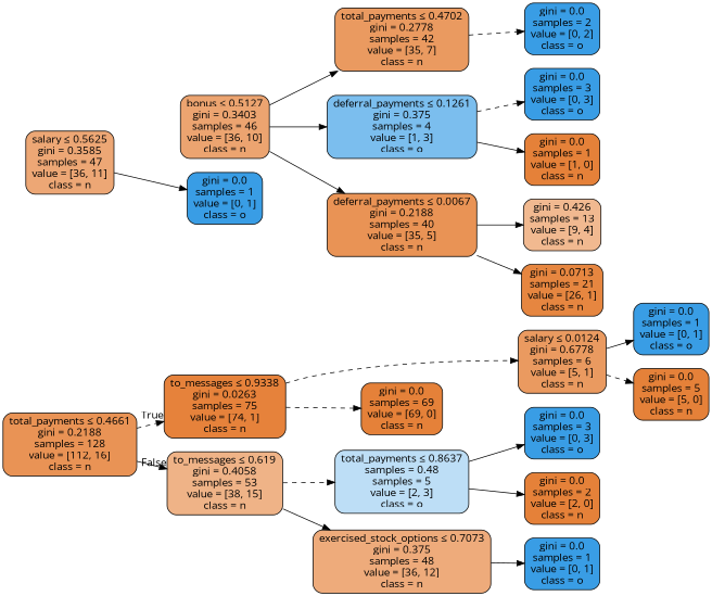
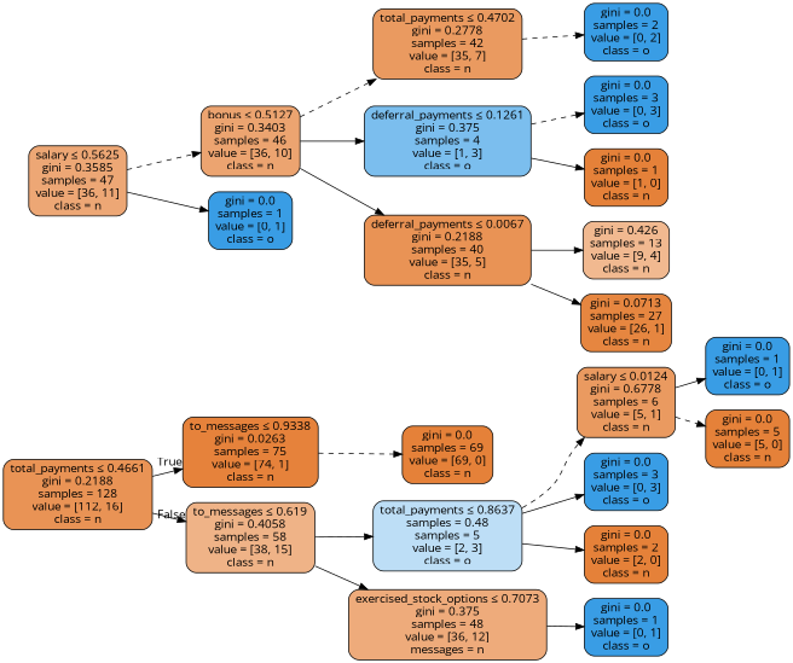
  digraph {
    fontname="Open Sans"
    rankdir=LR
    node [color=black fillcolor="#399de5ff" fontname="Open Sans" shape=box style="filled, rounded"]
    edge [fontname="Open Sans" style=solid]
    n1 [fillcolor="#e58139db" label=<total_payments &le; 0.4661<br/>gini = 0.2188<br/>samples = 128<br/>value = [112, 16]<br/>class = n>]
    n2 [fillcolor="#e58139fc" label=<to_messages &le; 0.9338<br/>gini = 0.0263<br/>samples = 75<br/>value = [74, 1]<br/>class = n>]
-   n3 [fillcolor="#e581399a" label=<to_messages &le; 0.619<br/>gini = 0.4058<br/>samples = 53<br/>value = [38, 15]<br/>class = n>]
+   n3 [fillcolor="#e581399a" label=<to_messages &le; 0.619<br/>gini = 0.4058<br/>samples = 58<br/>value = [38, 15]<br/>class = n>]
    n4 [fillcolor="#e58139cc" label=<salary &le; 0.0124<br/>gini = 0.6778<br/>samples = 6<br/>value = [5, 1]<br/>class = n>]
    n5 [fillcolor="#e58139ff" label=<gini = 0.0<br/>samples = 69<br/>value = [69, 0]<br/>class = n>]
    n6 [fillcolor="#399de555" label=<total_payments &le; 0.8637<br/>samples = 0.48<br/>samples = 5<br/>value = [2, 3]<br/>class = o>]
-   n7 [fillcolor="#e58139aa" label=<exercised_stock_options &le; 0.7073<br/>gini = 0.375<br/>samples = 48<br/>value = [36, 12]<br/>class = n>]
+   n7 [fillcolor="#e58139aa" label=<exercised_stock_options &le; 0.7073<br/>gini = 0.375<br/>samples = 48<br/>value = [36, 12]<br/>messages = n>]
    n8 [label=<gini = 0.0<br/>samples = 1<br/>value = [0, 1]<br/>class = o>]
    n9 [fillcolor="#e58139ff" label=<gini = 0.0<br/>samples = 5<br/>value = [5, 0]<br/>class = n>]
    n10 [label=<gini = 0.0<br/>samples = 3<br/>value = [0, 3]<br/>class = o>]
    n11 [fillcolor="#e58139ff" label=<gini = 0.0<br/>samples = 2<br/>value = [2, 0]<br/>class = n>]
    n12 [label=<gini = 0.0<br/>samples = 1<br/>value = [0, 1]<br/>class = o>]
    n13 [fillcolor="#e58139b1" label=<salary &le; 0.5625<br/>gini = 0.3585<br/>samples = 47<br/>value = [36, 11]<br/>class = n>]
    n14 [fillcolor="#e58139b8" label=<bonus &le; 0.5127<br/>gini = 0.3403<br/>samples = 46<br/>value = [36, 10]<br/>class = n>]
    n15 [label=<gini = 0.0<br/>samples = 1<br/>value = [0, 1]<br/>class = o>]
    n16 [fillcolor="#e58139cc" label=<total_payments &le; 0.4702<br/>gini = 0.2778<br/>samples = 42<br/>value = [35, 7]<br/>class = n>]
    n17 [fillcolor="#399de5aa" label=<deferral_payments &le; 0.1261<br/>gini = 0.375<br/>samples = 4<br/>value = [1, 3]<br/>class = o>]
    n18 [fillcolor="#e58139db" label=<deferral_payments &le; 0.0067<br/>gini = 0.2188<br/>samples = 40<br/>value = [35, 5]<br/>class = n>]
    n19 [label=<gini = 0.0<br/>samples = 2<br/>value = [0, 2]<br/>class = o>]
    n20 [label=<gini = 0.0<br/>samples = 3<br/>value = [0, 3]<br/>class = o>]
    n21 [fillcolor="#e58139ff" label=<gini = 0.0<br/>samples = 1<br/>value = [1, 0]<br/>class = n>]
    n22 [fillcolor="#e581398e" label=<gini = 0.426<br/>samples = 13<br/>value = [9, 4]<br/>class = n>]
-   n23 [fillcolor="#e58139f5" label=<gini = 0.0713<br/>samples = 21<br/>value = [26, 1]<br/>class = n>]
-   n1 -> n2 [headlabel=True labelangle=45 labeldistance=2.5 style=dashed]
+   n23 [fillcolor="#e58139f5" label=<gini = 0.0713<br/>samples = 27<br/>value = [26, 1]<br/>class = n>]
+   n1 -> n2 [headlabel=True labelangle=45 labeldistance=2.5]
    n1 -> n3 [headlabel=False labelangle=-45 labeldistance=2.5]
-   n2 -> n4 [style=dashed]
+   n6 -> n4 [style=dashed]
    n2 -> n5 [style=dashed]
-   n3 -> n6 [style=dashed]
+   n3 -> n6
    n3 -> n7
    n4 -> n8
    n4 -> n9 [style=dashed]
    n6 -> n10
    n6 -> n11
    n7 -> n12
+   n13 -> n14 [style=dashed]
    n13 -> n15
-   n14 -> n16
+   n14 -> n16 [style=dashed]
    n14 -> n17
    n14 -> n18
    n16 -> n19 [style=dashed]
    n17 -> n20 [style=dashed]
    n17 -> n21
    n18 -> n22
    n18 -> n23
  }
